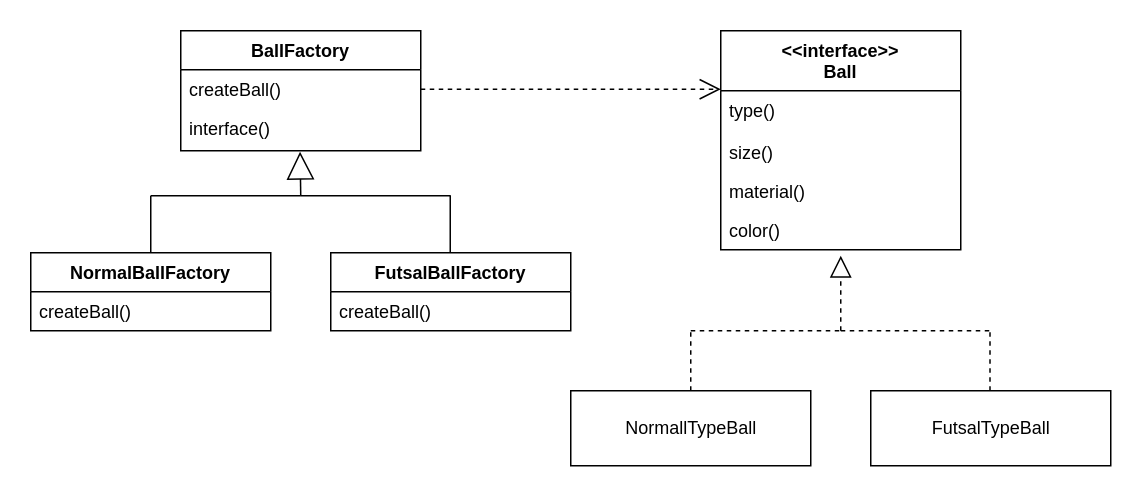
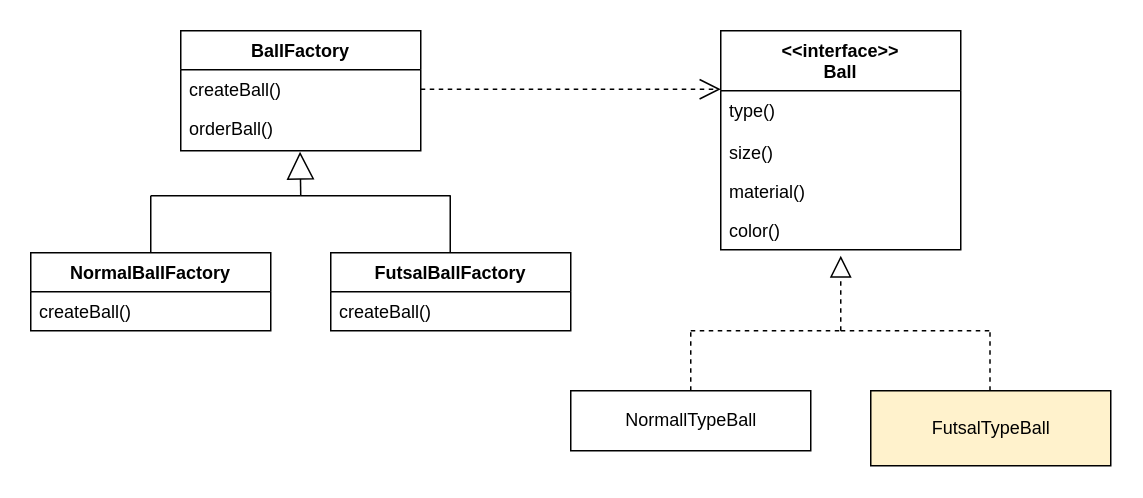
  <mxCell id="0" />
  <mxCell id="1" parent="0" />
  <mxCell id="2" value="Use" style="endArrow=open;endSize=12;dashed=1;html=1;rounded=0;exitX=1;exitY=0.5;exitDx=0;exitDy=0;entryX=0;entryY=0.5;entryDx=0;entryDy=0;" edge="1" parent="1" source="5"><mxGeometry x="-1" y="49" width="160" relative="1" as="geometry"><mxPoint x="300" y="190" as="sourcePoint" /><mxPoint x="480" y="59" as="targetPoint" /><mxPoint x="-40" y="20" as="offset" /></mxGeometry></mxCell>
  <mxCell id="3" value="Extends" style="endArrow=block;endSize=16;endFill=0;html=1;rounded=0;entryX=0.497;entryY=1.024;entryDx=0;entryDy=0;entryPerimeter=0;" edge="1" parent="1" target="6"><mxGeometry x="1" y="61" width="160" relative="1" as="geometry"><mxPoint x="200" y="130" as="sourcePoint" /><mxPoint x="230" y="100" as="targetPoint" /><mxPoint x="51" y="-61" as="offset" /></mxGeometry></mxCell>
  <mxCell id="4" value="BallFactory" style="swimlane;fontStyle=1;align=center;verticalAlign=top;childLayout=stackLayout;horizontal=1;startSize=26;horizontalStack=0;resizeParent=1;resizeParentMax=0;resizeLast=0;collapsible=1;marginBottom=0;" parent="1" vertex="1"><mxGeometry x="120" y="20" width="160" height="80" as="geometry" /></mxCell>
  <mxCell id="5" value="createBall()" style="text;strokeColor=none;fillColor=none;align=left;verticalAlign=top;spacingLeft=4;spacingRight=4;overflow=hidden;rotatable=0;points=[[0,0.5],[1,0.5]];portConstraint=eastwest;" parent="4" vertex="1"><mxGeometry y="26" width="160" height="26" as="geometry" /></mxCell>
- <mxCell id="6" value="interface()" style="text;strokeColor=none;fillColor=none;align=left;verticalAlign=top;spacingLeft=4;spacingRight=4;overflow=hidden;rotatable=0;points=[[0,0.5],[1,0.5]];portConstraint=eastwest;" vertex="1" parent="4"><mxGeometry y="52" width="160" height="28" as="geometry" /></mxCell>
+ <mxCell id="6" value="orderBall()" style="text;strokeColor=none;fillColor=none;align=left;verticalAlign=top;spacingLeft=4;spacingRight=4;overflow=hidden;rotatable=0;points=[[0,0.5],[1,0.5]];portConstraint=eastwest;" vertex="1" parent="4"><mxGeometry y="52" width="160" height="28" as="geometry" /></mxCell>
  <mxCell id="7" value="NormalBallFactory" style="swimlane;fontStyle=1;align=center;verticalAlign=top;childLayout=stackLayout;horizontal=1;startSize=26;horizontalStack=0;resizeParent=1;resizeParentMax=0;resizeLast=0;collapsible=1;marginBottom=0;" parent="1" vertex="1"><mxGeometry x="20" y="168" width="160" height="52" as="geometry" /></mxCell>
  <mxCell id="8" value="createBall()" style="text;strokeColor=none;fillColor=none;align=left;verticalAlign=top;spacingLeft=4;spacingRight=4;overflow=hidden;rotatable=0;points=[[0,0.5],[1,0.5]];portConstraint=eastwest;" parent="7" vertex="1"><mxGeometry y="26" width="160" height="26" as="geometry" /></mxCell>
- <mxCell id="9" value="NormallTypeBall" style="html=1;" parent="1" vertex="1"><mxGeometry x="380" y="260" width="160" height="50" as="geometry" /></mxCell>
- <mxCell id="10" value="FutsalTypeBall" style="html=1;" parent="1" vertex="1"><mxGeometry x="580" y="260" width="160" height="50" as="geometry" /></mxCell>
+ <mxCell id="9" value="NormallTypeBall" style="html=1;" parent="1" vertex="1"><mxGeometry x="380" y="260" width="160" height="40" as="geometry" /></mxCell>
+ <mxCell id="10" value="FutsalTypeBall" style="html=1;fillColor=#fff2cc;" parent="1" vertex="1"><mxGeometry x="580" y="260" width="160" height="50" as="geometry" /></mxCell>
  <mxCell id="11" value="" style="endArrow=block;dashed=1;endFill=0;endSize=12;html=1;rounded=0;entryX=0.5;entryY=1.154;entryDx=0;entryDy=0;entryPerimeter=0;" parent="1" target="22" edge="1"><mxGeometry width="160" relative="1" as="geometry"><mxPoint x="560" y="220" as="sourcePoint" /><mxPoint x="520" y="190" as="targetPoint" /></mxGeometry></mxCell>
  <mxCell id="12" value="FutsalBallFactory" style="swimlane;fontStyle=1;align=center;verticalAlign=top;childLayout=stackLayout;horizontal=1;startSize=26;horizontalStack=0;resizeParent=1;resizeParentMax=0;resizeLast=0;collapsible=1;marginBottom=0;" vertex="1" parent="1"><mxGeometry x="220" y="168" width="160" height="52" as="geometry" /></mxCell>
  <mxCell id="13" value="createBall()" style="text;strokeColor=none;fillColor=none;align=left;verticalAlign=top;spacingLeft=4;spacingRight=4;overflow=hidden;rotatable=0;points=[[0,0.5],[1,0.5]];portConstraint=eastwest;" vertex="1" parent="12"><mxGeometry y="26" width="160" height="26" as="geometry" /></mxCell>
  <mxCell id="14" value="" style="endArrow=none;html=1;rounded=0;" edge="1" parent="1"><mxGeometry width="50" height="50" relative="1" as="geometry"><mxPoint x="100" y="130" as="sourcePoint" /><mxPoint x="200" y="130" as="targetPoint" /></mxGeometry></mxCell>
  <mxCell id="15" value="" style="endArrow=none;html=1;rounded=0;" edge="1" parent="1"><mxGeometry width="50" height="50" relative="1" as="geometry"><mxPoint x="200" y="130" as="sourcePoint" /><mxPoint x="300" y="130" as="targetPoint" /></mxGeometry></mxCell>
  <mxCell id="16" value="" style="endArrow=none;html=1;rounded=0;exitX=0.5;exitY=0;exitDx=0;exitDy=0;" edge="1" parent="1" source="7"><mxGeometry width="50" height="50" relative="1" as="geometry"><mxPoint x="170" y="240" as="sourcePoint" /><mxPoint x="100" y="130" as="targetPoint" /></mxGeometry></mxCell>
  <mxCell id="17" value="" style="endArrow=none;html=1;rounded=0;exitX=0.5;exitY=0;exitDx=0;exitDy=0;" edge="1" parent="1"><mxGeometry width="50" height="50" relative="1" as="geometry"><mxPoint x="299.66" y="168" as="sourcePoint" /><mxPoint x="299.66" y="130" as="targetPoint" /></mxGeometry></mxCell>
  <mxCell id="18" value="&lt;&lt;interface&gt;&gt;&#10;Ball" style="swimlane;fontStyle=1;align=center;verticalAlign=top;childLayout=stackLayout;horizontal=1;startSize=40;horizontalStack=0;resizeParent=1;resizeParentMax=0;resizeLast=0;collapsible=1;marginBottom=0;" vertex="1" parent="1"><mxGeometry x="480" y="20" width="160" height="146" as="geometry" /></mxCell>
  <mxCell id="19" value="type()" style="text;strokeColor=none;fillColor=none;align=left;verticalAlign=top;spacingLeft=4;spacingRight=4;overflow=hidden;rotatable=0;points=[[0,0.5],[1,0.5]];portConstraint=eastwest;" vertex="1" parent="18"><mxGeometry y="40" width="160" height="28" as="geometry" /></mxCell>
  <mxCell id="20" value="size()" style="text;strokeColor=none;fillColor=none;align=left;verticalAlign=top;spacingLeft=4;spacingRight=4;overflow=hidden;rotatable=0;points=[[0,0.5],[1,0.5]];portConstraint=eastwest;" vertex="1" parent="18"><mxGeometry y="68" width="160" height="26" as="geometry" /></mxCell>
  <mxCell id="21" value="material()" style="text;strokeColor=none;fillColor=none;align=left;verticalAlign=top;spacingLeft=4;spacingRight=4;overflow=hidden;rotatable=0;points=[[0,0.5],[1,0.5]];portConstraint=eastwest;" vertex="1" parent="18"><mxGeometry y="94" width="160" height="26" as="geometry" /></mxCell>
  <mxCell id="22" value="color()" style="text;strokeColor=none;fillColor=none;align=left;verticalAlign=top;spacingLeft=4;spacingRight=4;overflow=hidden;rotatable=0;points=[[0,0.5],[1,0.5]];portConstraint=eastwest;" vertex="1" parent="18"><mxGeometry y="120" width="160" height="26" as="geometry" /></mxCell>
  <mxCell id="23" value="" style="endArrow=none;dashed=1;html=1;rounded=0;" edge="1" parent="1"><mxGeometry width="50" height="50" relative="1" as="geometry"><mxPoint x="460" y="220" as="sourcePoint" /><mxPoint x="560" y="220" as="targetPoint" /></mxGeometry></mxCell>
  <mxCell id="24" value="" style="endArrow=none;dashed=1;html=1;rounded=0;" edge="1" parent="1"><mxGeometry width="50" height="50" relative="1" as="geometry"><mxPoint x="560" y="220" as="sourcePoint" /><mxPoint x="660" y="220" as="targetPoint" /></mxGeometry></mxCell>
  <mxCell id="25" value="" style="endArrow=none;dashed=1;html=1;rounded=0;exitX=0.5;exitY=0;exitDx=0;exitDy=0;" edge="1" parent="1" source="9"><mxGeometry width="50" height="50" relative="1" as="geometry"><mxPoint x="440" y="260" as="sourcePoint" /><mxPoint x="460" y="220" as="targetPoint" /></mxGeometry></mxCell>
  <mxCell id="26" value="" style="endArrow=none;dashed=1;html=1;rounded=0;exitX=0.5;exitY=0;exitDx=0;exitDy=0;" edge="1" parent="1"><mxGeometry width="50" height="50" relative="1" as="geometry"><mxPoint x="659.5" y="260" as="sourcePoint" /><mxPoint x="659.5" y="220" as="targetPoint" /></mxGeometry></mxCell>
